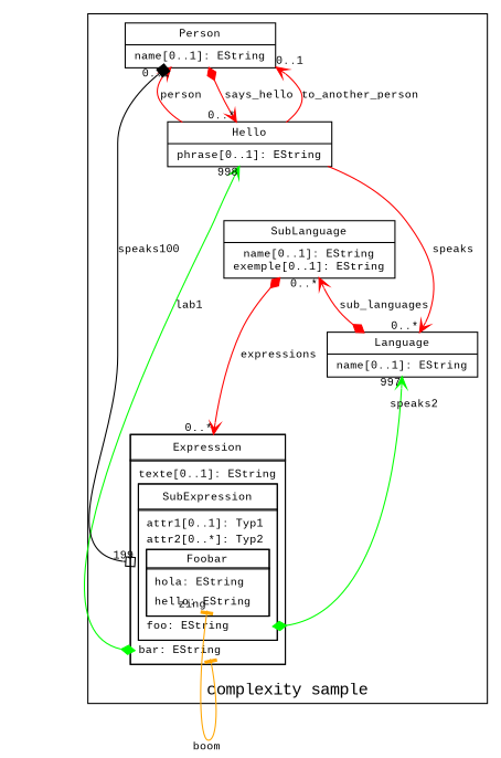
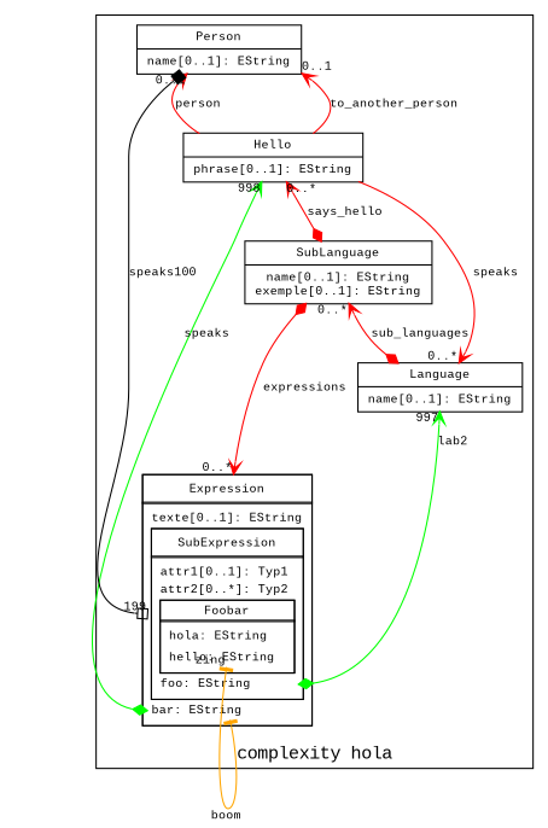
  digraph {
    fontname="Liberation Mono"
    rankdir=BT
    node [fontname="Liberation Mono" fontsize=10 shape=record fillcolor=".0 .0 1.0" style=filled]
    edge [arrowhead=vee arrowtail=diamond color=red dir=both fontname="Liberation Mono" fontsize=10 headlabel="0..*"]
    n1 [label=<  <!-- cluster described with html--> <!-- main_Expression --> <TABLE  cellspacing="-1" cellpadding="0" border="0" >   <TR><TD port="Expression">     <!-- classifier_Expression -->     <TABLE cellspacing="-1" cellpadding="5" border="1" >       <TR><TD>Expression</TD> </TR>        <TR><TD>         <!-- container_Expression -->         <TABLE cellspacing="-1" border="0">           <TR><TD align="left">texte[0..1]: EString</TD> </TR>            <TR><TD port="Expression_SubExpression">             <!-- classifier_SubExpression -->             <TABLE border="1" cellspacing="-1"  cellpadding="5" >                 <TR><TD port="SubExpression">SubExpression</TD> </TR>                 <TR><TD>                  <!-- container_SubExpression -->                  <TABLE  border="0"  cellspacing="-1">                    <TR><TD align="left">attr1[0..1]: Typ1</TD> </TR>                     <TR><TD align="left">attr2[0..*]: Typ2</TD> </TR>                          <!-- nested classifier in a TR -->                                        <TR><TD port="Expression_SubExpression_Foobar">     <!-- classifier_Foobar -->     <TABLE  cellspacing="-1" border="1" >       <TR><TD>Foobar</TD> </TR>        <TR><TD>         <!-- container_Foobar -->         <TABLE border="0">           <TR><TD  port="Expression_SubExpression_Foobar_hola" align="left">hola: EString</TD> </TR>            <TR><TD  port="Expression_SubExpression_Foobar_hello" align="left">hello: EString</TD> </TR>          </TABLE><!-- /container_Foobar -->       </TD></TR>     </TABLE><!-- /classifier_Foobar -->   </TD></TR>         <!-- /nested classifier in a TR -->                                                                          <TR><TD port="SubExpression_foo" align="left">foo: EString</TD> </TR>                   </TABLE><!-- /container_SubExpression -->                </TD></TR>             </TABLE><!-- /classifier_SubExpression -->         </TD></TR>          <TR><TD port="Expression_bar" align="left"  >bar: EString</TD> </TR>        </TABLE><!-- /container_Expression -->     </TD></TR>   </TABLE><!-- classifier_Expression --> </TD></TR> </TABLE><!-- /main_Expression --> > shape=none fillcolor="" style=""]
    n2 [label="{SubLanguage|name[0..1]: EString\nexemple[0..1]: EString\n}"]
    n3 [label="{Language|name[0..1]: EString\n}"]
    n4 [label="{Hello|phrase[0..1]: EString\n}"]
    n5 [label="{Person|name[0..1]: EString\n}"]
    subgraph cluster_1 {
-     label="complexity sample"
+     label="complexity hola"
      n1
      n2
      n3
      n4
      n5
    }
    n1 -> n1 [arrowhead=tee arrowtail=tee color=orange headlabel=zing headport=Expression_SubExpression_Foobar_hello label=boom tailport=Expression_bar]
-   n1 -> n3 [color=green headlabel=997 label=speaks2 tailport=SubExpression_foo]
-   n1 -> n4 [color=green headlabel=998 label=lab1 tailport=Expression_bar]
+   n1 -> n3 [color=green headlabel=997 label=lab2 tailport=SubExpression_foo]
+   n1 -> n4 [color=green headlabel=998 label=speaks tailport=Expression_bar]
    n2 -> n1 [headport=Expression label=expressions]
    n3 -> n2 [label=sub_languages]
    n4 -> n3 [label=speaks arrowtail="" dir=""]
    n4 -> n5 [headlabel="0..1" label=to_another_person arrowtail="" dir=""]
    n4 -> n5 [headlabel="0..1" label=person arrowtail="" dir=""]
    n5 -> n1 [arrowhead=obox arrowtail=box color=black headlabel=199 headport=Expression_SubExpression label=speaks100]
-   n5 -> n4 [label=says_hello]
+   n2 -> n4 [label=says_hello]
  }
